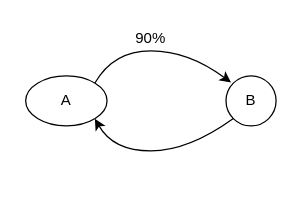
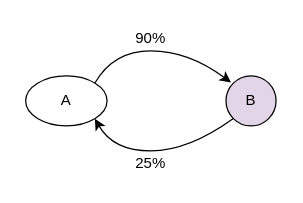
  <mxCell id="0" />
  <mxCell id="1" parent="0" />
  <mxCell id="2" value="A" style="ellipse;whiteSpace=wrap;html=1;" vertex="1" parent="1"><mxGeometry x="20" y="60" width="65" height="40" as="geometry" /></mxCell>
  <mxCell id="3" value="" style="curved=1;endArrow=classic;html=1;exitX=1;exitY=0;exitDx=0;exitDy=0;entryX=0.1;entryY=0.133;entryDx=0;entryDy=0;entryPerimeter=0;" edge="1" parent="1" source="2" target="4"><mxGeometry width="50" height="50" relative="1" as="geometry"><mxPoint x="290" y="160" as="sourcePoint" /><mxPoint x="210" y="60" as="targetPoint" /><Array as="points"><mxPoint x="90" y="40" /><mxPoint x="150" y="40" /></Array></mxGeometry></mxCell>
- <mxCell id="4" value="B" style="ellipse;whiteSpace=wrap;html=1;" vertex="1" parent="1"><mxGeometry x="180" y="60" width="40" height="40" as="geometry" /></mxCell>
+ <mxCell id="4" value="B" style="ellipse;whiteSpace=wrap;html=1;fillColor=#e1d5e7;" vertex="1" parent="1"><mxGeometry x="180" y="60" width="40" height="40" as="geometry" /></mxCell>
  <mxCell id="5" value="" style="curved=1;endArrow=none;html=1;exitX=1;exitY=1;exitDx=0;exitDy=0;entryX=0;entryY=1;entryDx=0;entryDy=0;startArrow=classic;startFill=1;endFill=0;" edge="1" parent="1" source="2" target="4"><mxGeometry width="50" height="50" relative="1" as="geometry"><mxPoint x="64.142" y="75.858" as="sourcePoint" /><mxPoint x="194" y="75.32" as="targetPoint" /><Array as="points"><mxPoint x="90" y="120" /><mxPoint x="150" y="120" /></Array></mxGeometry></mxCell>
+ <mxCell id="6" value="25%" style="text;html=1;strokeColor=none;fillColor=none;align=center;verticalAlign=middle;whiteSpace=wrap;rounded=0;" vertex="1" parent="1"><mxGeometry x="100" y="120" width="40" height="20" as="geometry" /></mxCell>
  <mxCell id="7" value="90%" style="text;html=1;strokeColor=none;fillColor=none;align=center;verticalAlign=middle;whiteSpace=wrap;rounded=0;" vertex="1" parent="1"><mxGeometry x="100" y="20" width="40" height="20" as="geometry" /></mxCell>
